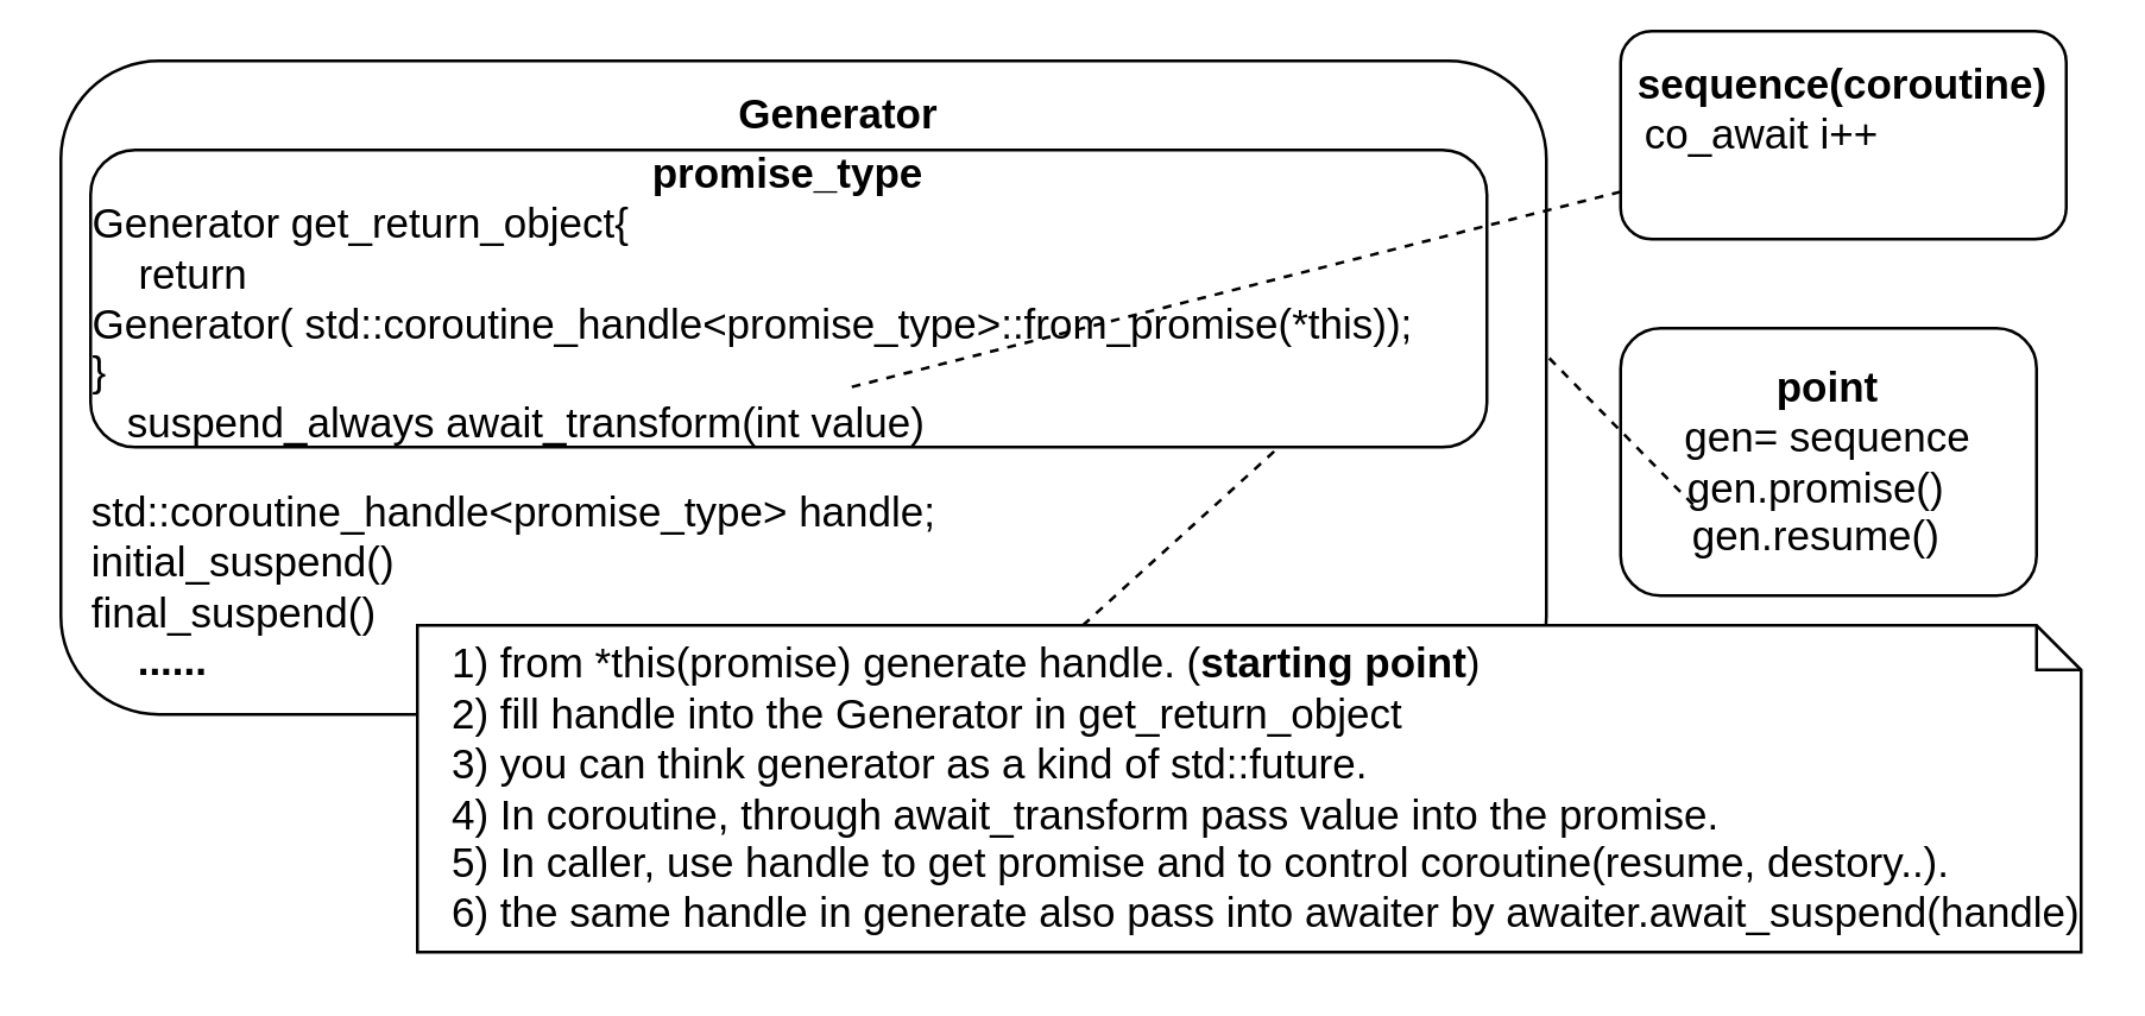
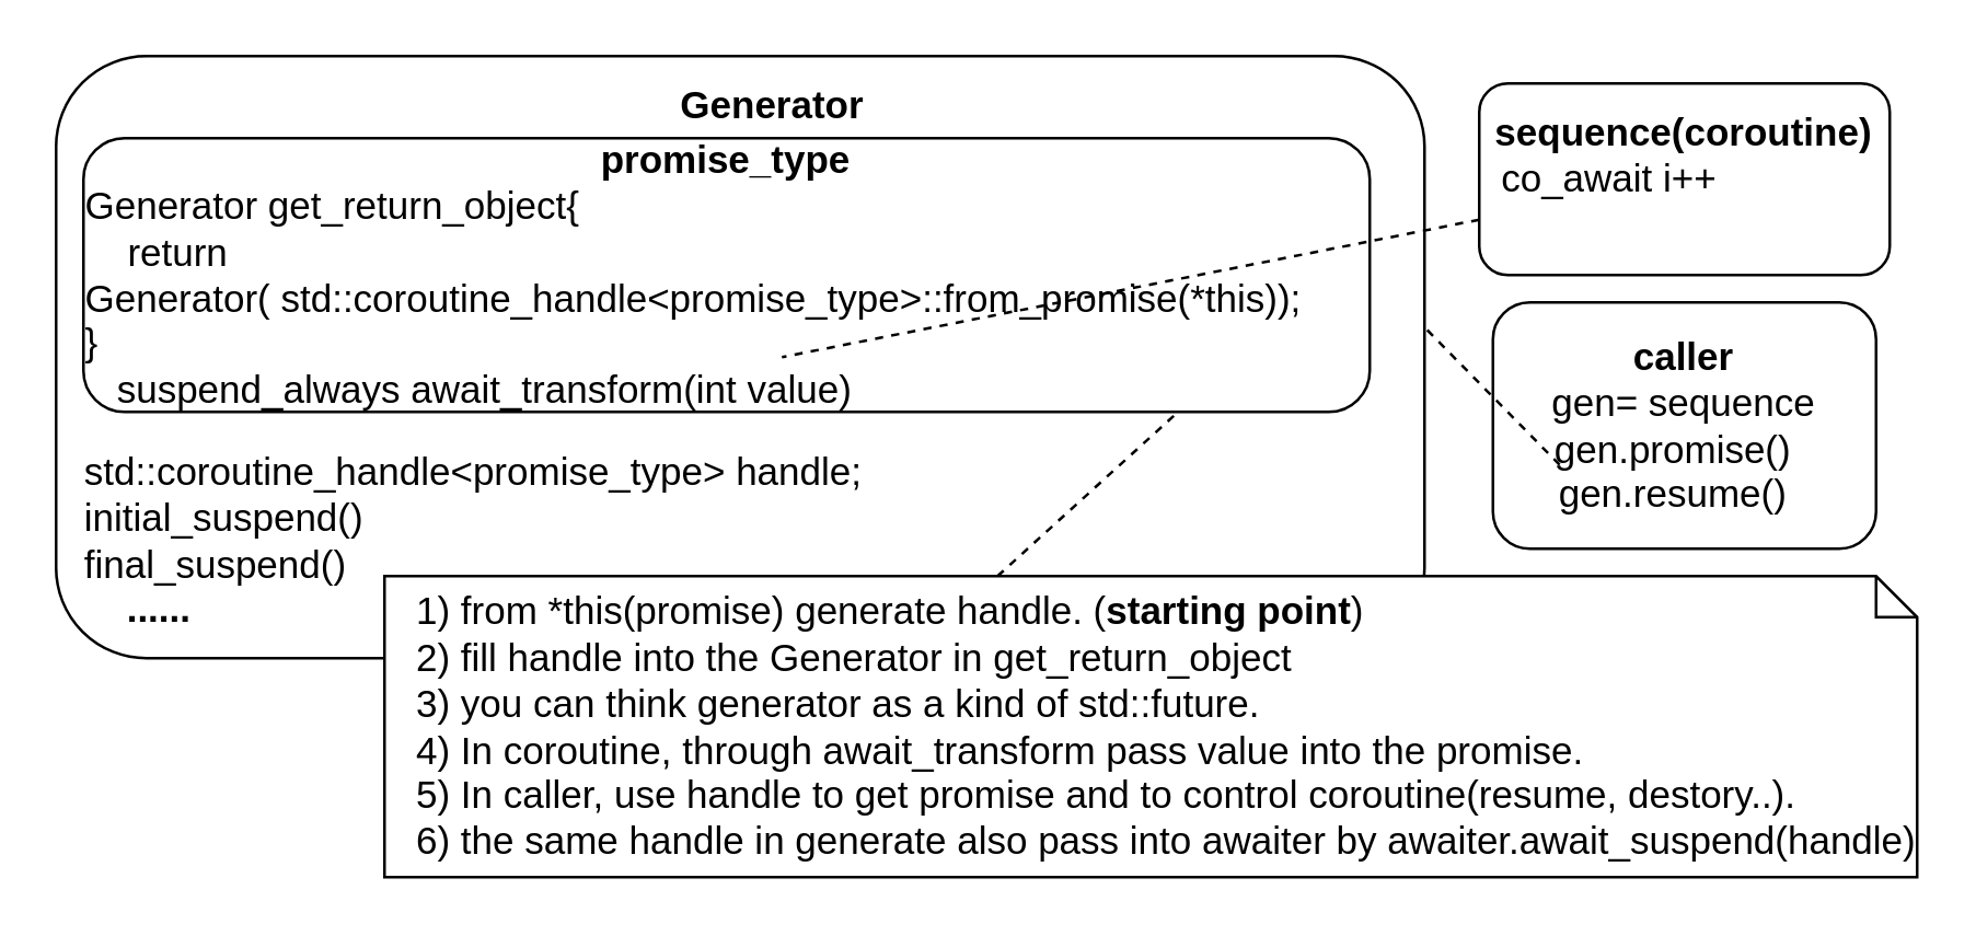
  <mxCell id="0" />
  <mxCell id="1" parent="0" />
  <mxCell id="2" value="&lt;div style=&quot;font-size: 14px;&quot;&gt;&lt;br&gt;&lt;/div&gt;&lt;div style=&quot;text-align: left; font-size: 14px;&quot;&gt;&lt;b style=&quot;font-size: 14px;&quot;&gt;&amp;nbsp; &amp;nbsp; &amp;nbsp; &amp;nbsp; &amp;nbsp; &amp;nbsp; &amp;nbsp; &amp;nbsp; &amp;nbsp; &amp;nbsp; &amp;nbsp; &amp;nbsp; &amp;nbsp; &amp;nbsp; &amp;nbsp; &amp;nbsp; &amp;nbsp; &amp;nbsp; &amp;nbsp; &amp;nbsp; &amp;nbsp; &amp;nbsp; &amp;nbsp; &amp;nbsp; &amp;nbsp; &amp;nbsp; &amp;nbsp; &amp;nbsp; Generator&lt;/b&gt;&lt;/div&gt;&lt;div style=&quot;text-align: left; font-size: 14px;&quot;&gt;&lt;br&gt;&lt;/div&gt;&lt;div style=&quot;text-align: left; font-size: 14px;&quot;&gt;&lt;br style=&quot;font-size: 14px;&quot;&gt;&lt;/div&gt;&lt;div style=&quot;text-align: left; font-size: 14px;&quot;&gt;&lt;br&gt;&lt;/div&gt;&lt;div style=&quot;text-align: left; font-size: 14px;&quot;&gt;&lt;br&gt;&lt;/div&gt;&lt;div style=&quot;text-align: left; font-size: 14px;&quot;&gt;&lt;br&gt;&lt;/div&gt;&lt;div style=&quot;text-align: left; font-size: 14px;&quot;&gt;&lt;br&gt;&lt;/div&gt;&lt;div style=&quot;text-align: left; font-size: 14px;&quot;&gt;&lt;br&gt;&lt;/div&gt;&lt;div style=&quot;text-align: left; font-size: 14px;&quot;&gt;std::coroutine_handle&amp;lt;promise_type&amp;gt; handle;&amp;nbsp; &amp;nbsp; &amp;nbsp; &amp;nbsp; &amp;nbsp; &amp;nbsp; &amp;nbsp; &amp;nbsp; &amp;nbsp; &amp;nbsp; &amp;nbsp; &amp;nbsp; &amp;nbsp; &amp;nbsp; &amp;nbsp; &amp;nbsp; &amp;nbsp; &amp;nbsp; &amp;nbsp; &amp;nbsp; &amp;nbsp; &amp;nbsp; &amp;nbsp; &amp;nbsp; &amp;nbsp;&amp;nbsp;&lt;br style=&quot;font-size: 14px;&quot;&gt;&lt;/div&gt;&lt;div style=&quot;text-align: left; font-size: 14px;&quot;&gt;initial_suspend()&lt;/div&gt;&lt;div style=&quot;text-align: left; font-size: 14px;&quot;&gt;final_suspend()&lt;/div&gt;&lt;div style=&quot;text-align: left; font-size: 14px;&quot;&gt;&amp;nbsp;&lt;b&gt; &amp;nbsp; ......&lt;/b&gt;&lt;/div&gt;&lt;div style=&quot;text-align: left; font-size: 14px;&quot;&gt;&lt;span style=&quot;background-color: initial; font-size: 14px;&quot;&gt;&amp;nbsp; &amp;nbsp; &amp;nbsp; &amp;nbsp; &amp;nbsp; &amp;nbsp; &amp;nbsp;&amp;nbsp;&lt;/span&gt;&lt;/div&gt;" style="rounded=1;whiteSpace=wrap;html=1;fontSize=14;" vertex="1" parent="1"><mxGeometry x="20" y="20" width="500" height="220" as="geometry" /></mxCell>
  <mxCell id="3" value="&lt;div style=&quot;font-size: 14px;&quot;&gt;&lt;b style=&quot;font-size: 14px;&quot;&gt;promise_type&lt;/b&gt;&lt;/div&gt;&lt;div style=&quot;text-align: left; font-size: 14px;&quot;&gt;Generator get_return_object{&lt;/div&gt;&lt;div style=&quot;text-align: left; font-size: 14px;&quot;&gt;&lt;span style=&quot;background-color: initial; font-size: 14px;&quot;&gt;&amp;nbsp; &amp;nbsp;&amp;nbsp;&lt;/span&gt;&lt;span style=&quot;background-color: initial; text-align: center; font-size: 14px;&quot;&gt;return Generator(&amp;nbsp;&lt;/span&gt;&lt;span style=&quot;background-color: initial; font-size: 14px;&quot;&gt;std::coroutine_handle&amp;lt;promise_type&amp;gt;::from_promise(*this));&lt;/span&gt;&lt;/div&gt;&lt;div style=&quot;text-align: left; font-size: 14px;&quot;&gt;}&lt;/div&gt;&lt;div style=&quot;text-align: left; font-size: 14px;&quot;&gt;&amp;nbsp; &amp;nbsp;suspend_always await_transform(int value)&lt;/div&gt;" style="rounded=1;whiteSpace=wrap;html=1;fontSize=14;" vertex="1" parent="1"><mxGeometry x="30" y="50" width="470" height="100" as="geometry" /></mxCell>
  <mxCell id="4" value="&lt;div style=&quot;font-size: 14px;&quot;&gt;&lt;span style=&quot;background-color: initial;&quot;&gt;1) from *this(promise) generate handle. (&lt;/span&gt;&lt;b style=&quot;background-color: initial;&quot;&gt;starting point&lt;/b&gt;&lt;span style=&quot;background-color: initial;&quot;&gt;)&lt;/span&gt;&lt;br&gt;&lt;/div&gt;&lt;div style=&quot;font-size: 14px;&quot;&gt;&lt;span style=&quot;background-color: initial;&quot;&gt;2) fill handle into the Generator in get_return_object&lt;/span&gt;&lt;/div&gt;&lt;div style=&quot;font-size: 14px;&quot;&gt;3) you can think generator as a kind of std::future.&lt;/div&gt;&lt;div style=&quot;font-size: 14px;&quot;&gt;4) In coroutine, through await_transform pass value into the promise.&lt;/div&gt;&lt;div style=&quot;font-size: 14px;&quot;&gt;5) In caller, use handle to get promise and to control coroutine(resume, destory..).&lt;/div&gt;&lt;div style=&quot;font-size: 14px;&quot;&gt;6) the same handle in generate also pass into awaiter by&amp;nbsp;awaiter.await_suspend(handle)&lt;/div&gt;" style="shape=note;size=15;align=left;spacingLeft=10;html=1;whiteSpace=wrap;fontSize=14;" vertex="1" parent="1"><mxGeometry x="140" y="210" width="560" height="110" as="geometry" /></mxCell>
  <mxCell id="5" value="" style="edgeStyle=none;endArrow=none;exitX=0.4;exitY=0;dashed=1;html=1;rounded=0;fontSize=14;" edge="1" source="4" parent="1"><mxGeometry x="1" relative="1" as="geometry"><mxPoint x="430" y="150" as="targetPoint" /></mxGeometry></mxCell>
- <mxCell id="6" value="&lt;b style=&quot;font-size: 14px;&quot;&gt;point&lt;/b&gt;&lt;div style=&quot;font-size: 14px;&quot;&gt;gen= sequence&lt;br style=&quot;font-size: 14px;&quot;&gt;&lt;div style=&quot;font-size: 14px;&quot;&gt;gen.promise()&amp;nbsp;&amp;nbsp;&lt;/div&gt;&lt;div style=&quot;font-size: 14px;&quot;&gt;gen.resume()&amp;nbsp;&amp;nbsp;&lt;/div&gt;&lt;/div&gt;" style="rounded=1;whiteSpace=wrap;html=1;fontSize=14;" vertex="1" parent="1"><mxGeometry x="545" y="110" width="140" height="90" as="geometry" /></mxCell>
- <mxCell id="7" value="&lt;b style=&quot;font-size: 14px;&quot;&gt;sequence(coroutine)&lt;/b&gt;&lt;div style=&quot;font-size: 14px;&quot;&gt;&lt;span style=&quot;background-color: initial; font-size: 14px;&quot;&gt;&amp;nbsp;co_await i++&amp;nbsp; &amp;nbsp; &amp;nbsp; &amp;nbsp; &amp;nbsp; &amp;nbsp; &amp;nbsp; &amp;nbsp; &amp;nbsp; &amp;nbsp; &amp;nbsp; &amp;nbsp; &amp;nbsp; &amp;nbsp; &amp;nbsp; &amp;nbsp;&amp;nbsp;&lt;/span&gt;&lt;/div&gt;" style="rounded=1;whiteSpace=wrap;html=1;fontSize=14;" vertex="1" parent="1"><mxGeometry x="545" y="10" width="150" height="70" as="geometry" /></mxCell>
+ <mxCell id="6" value="&lt;b style=&quot;font-size: 14px;&quot;&gt;caller&lt;/b&gt;&lt;div style=&quot;font-size: 14px;&quot;&gt;gen= sequence&lt;br style=&quot;font-size: 14px;&quot;&gt;&lt;div style=&quot;font-size: 14px;&quot;&gt;gen.promise()&amp;nbsp;&amp;nbsp;&lt;/div&gt;&lt;div style=&quot;font-size: 14px;&quot;&gt;gen.resume()&amp;nbsp;&amp;nbsp;&lt;/div&gt;&lt;/div&gt;" style="rounded=1;whiteSpace=wrap;html=1;fontSize=14;" vertex="1" parent="1"><mxGeometry x="545" y="110" width="140" height="90" as="geometry" /></mxCell>
+ <mxCell id="7" value="&lt;b style=&quot;font-size: 14px;&quot;&gt;sequence(coroutine)&lt;/b&gt;&lt;div style=&quot;font-size: 14px;&quot;&gt;&lt;span style=&quot;background-color: initial; font-size: 14px;&quot;&gt;&amp;nbsp;co_await i++&amp;nbsp; &amp;nbsp; &amp;nbsp; &amp;nbsp; &amp;nbsp; &amp;nbsp; &amp;nbsp; &amp;nbsp; &amp;nbsp; &amp;nbsp; &amp;nbsp; &amp;nbsp; &amp;nbsp; &amp;nbsp; &amp;nbsp; &amp;nbsp;&amp;nbsp;&lt;/span&gt;&lt;/div&gt;" style="rounded=1;whiteSpace=wrap;html=1;fontSize=14;" vertex="1" parent="1"><mxGeometry x="540" y="30" width="150" height="70" as="geometry" /></mxCell>
  <mxCell id="8" value="" style="endArrow=none;dashed=1;html=1;rounded=0;entryX=0.543;entryY=0.8;entryDx=0;entryDy=0;entryPerimeter=0;fontSize=14;" edge="1" parent="1" source="7" target="3"><mxGeometry width="50" height="50" relative="1" as="geometry"><mxPoint x="265" y="220" as="sourcePoint" /><mxPoint x="235" y="130" as="targetPoint" /></mxGeometry></mxCell>
  <mxCell id="9" value="" style="endArrow=none;dashed=1;html=1;rounded=0;exitX=1.002;exitY=0.455;exitDx=0;exitDy=0;exitPerimeter=0;" edge="1" parent="1" source="2"><mxGeometry width="50" height="50" relative="1" as="geometry"><mxPoint x="410" y="180" as="sourcePoint" /><mxPoint x="570" y="170" as="targetPoint" /></mxGeometry></mxCell>
